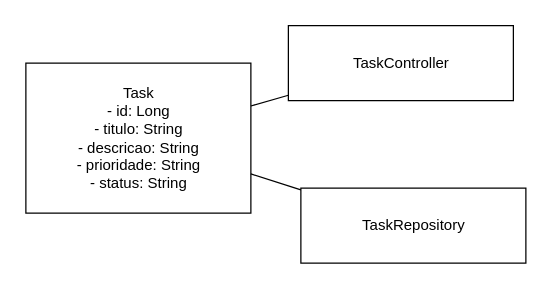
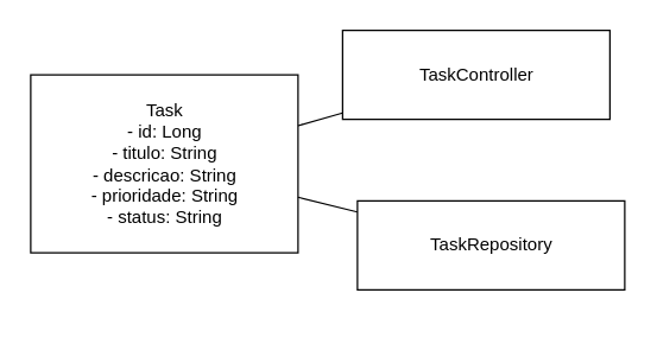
  <mxCell id="0" />
  <mxCell id="1" parent="0" />
  <mxCell id="2" value="Task&#10;- id: Long&#10;- titulo: String&#10;- descricao: String&#10;- prioridade: String&#10;- status: String" style="shape=umlClass;html=1;" vertex="1" parent="1"><mxGeometry x="20" y="50" width="180" height="120" as="geometry" /></mxCell>
  <mxCell id="3" value="TaskController" style="shape=umlClass;html=1;" vertex="1" parent="1"><mxGeometry x="230" y="20" width="180" height="60" as="geometry" /></mxCell>
- <mxCell id="4" value="TaskRepository" style="shape=umlClass;html=1;" vertex="1" parent="1"><mxGeometry x="240" y="150" width="180" height="60" as="geometry" /></mxCell>
+ <mxCell id="4" value="TaskRepository" style="shape=umlClass;html=1;" vertex="1" parent="1"><mxGeometry x="240" y="135" width="180" height="60" as="geometry" /></mxCell>
  <mxCell id="5" edge="1" source="3" target="2" parent="1" style="endArrow=none;"><mxGeometry relative="1" as="geometry" /></mxCell>
  <mxCell id="6" edge="1" source="4" target="2" parent="1" style="endArrow=none;"><mxGeometry relative="1" as="geometry" /></mxCell>
